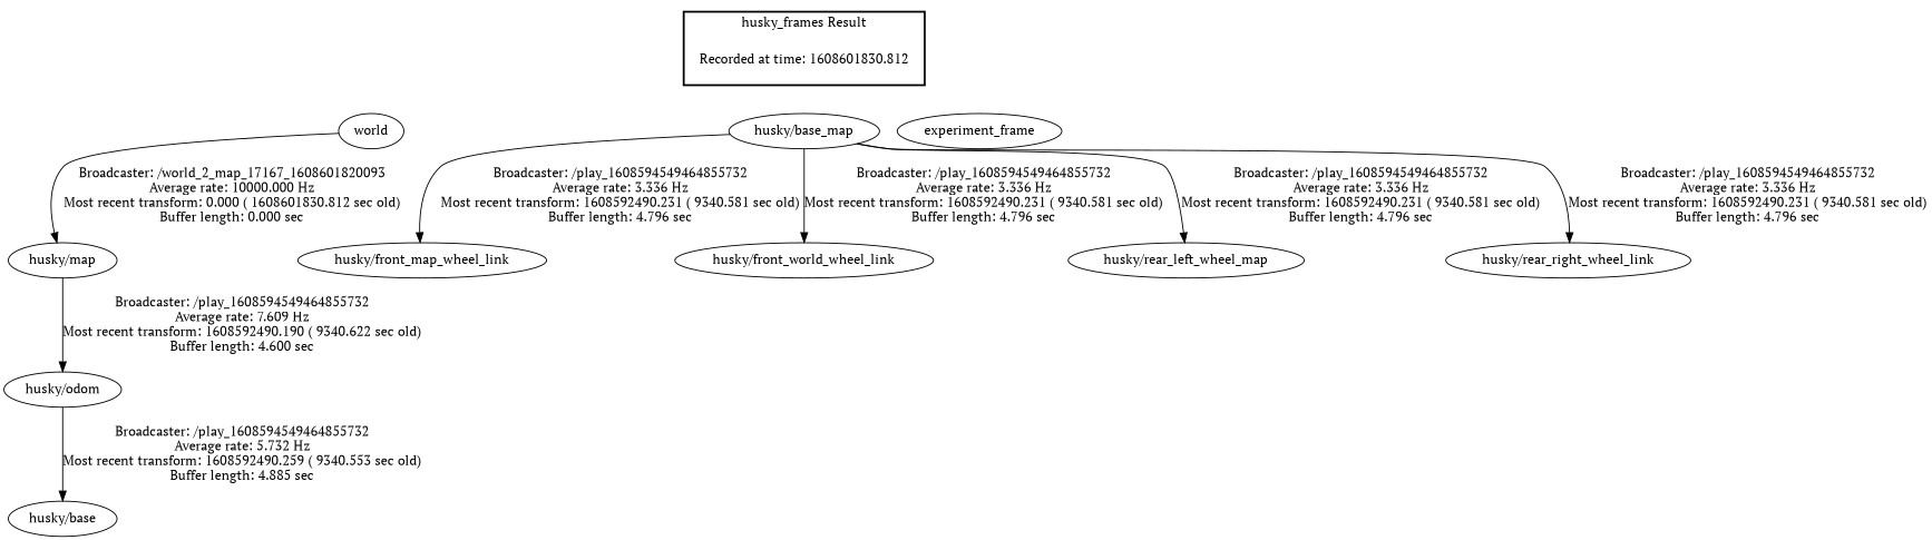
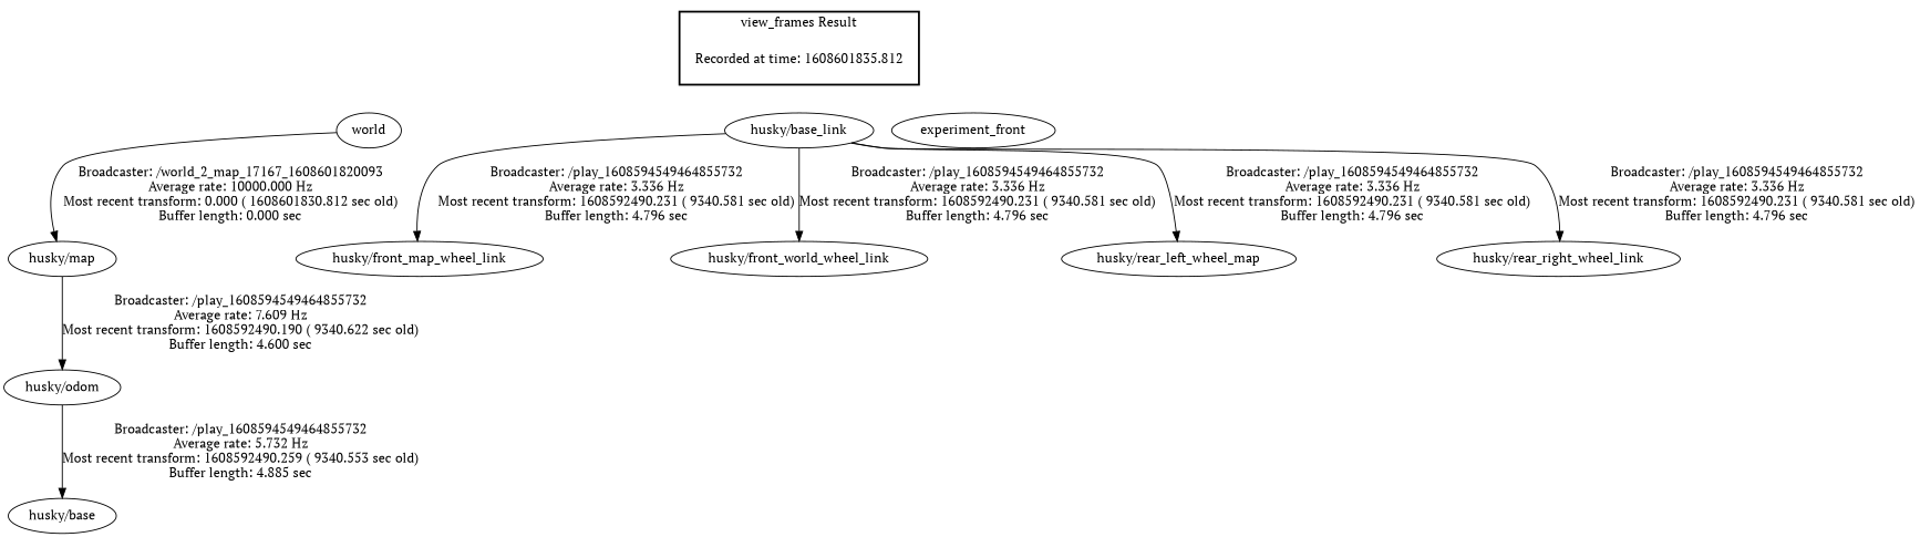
  digraph {
    fontname="PT Serif"
    node [fontname="PT Serif"]
    edge [fontname="PT Serif"]
-   "Recorded at time: 1608601830.812" [shape=plaintext]
+   "Recorded at time: 1608601830.812" [shape=plaintext label="Recorded at time: 1608601835.812"]
    world
-   "husky/base_link" [label="husky/base_map"]
-   experiment_frame
+   "husky/base_link"
+   experiment_frame [label=experiment_front]
    "husky/map"
    "husky/odom"
    "husky/base"
    n8 [label="husky/front_map_wheel_link"]
    n9 [label="husky/front_world_wheel_link"]
    n10 [label="husky/rear_left_wheel_map"]
    "husky/rear_right_wheel_link"
    subgraph cluster_1 {
      color=black
-     label="husky_frames Result"
+     label="view_frames Result"
      style=bold
      "Recorded at time: 1608601830.812"
    }
    "Recorded at time: 1608601830.812" -> world [style=invis]
    "Recorded at time: 1608601830.812" -> "husky/base_link" [style=invis]
    "Recorded at time: 1608601830.812" -> experiment_frame [style=invis]
    world -> "husky/map" [label="Broadcaster: /world_2_map_17167_1608601820093\nAverage rate: 10000.000 Hz\nMost recent transform: 0.000 ( 1608601830.812 sec old)\nBuffer length: 0.000 sec\n"]
    "husky/base_link" -> n8 [label="Broadcaster: /play_1608594549464855732\nAverage rate: 3.336 Hz\nMost recent transform: 1608592490.231 ( 9340.581 sec old)\nBuffer length: 4.796 sec\n"]
    "husky/base_link" -> n9 [label="Broadcaster: /play_1608594549464855732\nAverage rate: 3.336 Hz\nMost recent transform: 1608592490.231 ( 9340.581 sec old)\nBuffer length: 4.796 sec\n"]
    "husky/base_link" -> n10 [label="Broadcaster: /play_1608594549464855732\nAverage rate: 3.336 Hz\nMost recent transform: 1608592490.231 ( 9340.581 sec old)\nBuffer length: 4.796 sec\n"]
    "husky/base_link" -> "husky/rear_right_wheel_link" [label="Broadcaster: /play_1608594549464855732\nAverage rate: 3.336 Hz\nMost recent transform: 1608592490.231 ( 9340.581 sec old)\nBuffer length: 4.796 sec\n"]
    "husky/map" -> "husky/odom" [label="Broadcaster: /play_1608594549464855732\nAverage rate: 7.609 Hz\nMost recent transform: 1608592490.190 ( 9340.622 sec old)\nBuffer length: 4.600 sec\n"]
    "husky/odom" -> "husky/base" [label="Broadcaster: /play_1608594549464855732\nAverage rate: 5.732 Hz\nMost recent transform: 1608592490.259 ( 9340.553 sec old)\nBuffer length: 4.885 sec\n"]
  }
